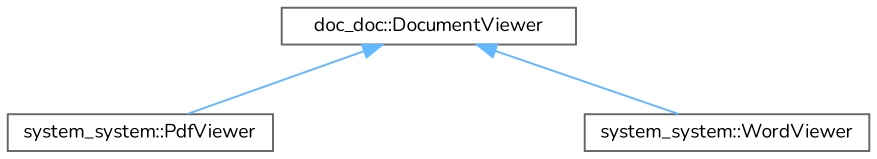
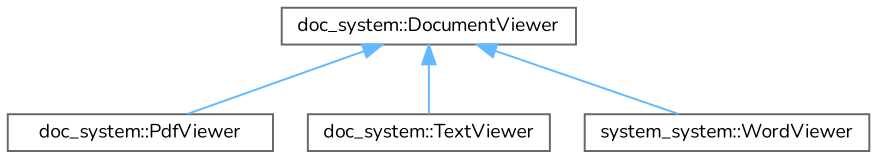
  digraph {
    fontname=Nunito
    rankdir=TB
    node [color=grey40 fillcolor=white fontname=Nunito fontsize=10 shape=box style=filled]
    edge [color=steelblue1 dir=back fontname=Nunito fontsize=10 labelfontname=Helvetica labelfontsize=10 style=solid]
-   n1 [height=0.2 label="doc_doc::DocumentViewer" width=0.4]
-   n2 [height=0.2 label="system_system::PdfViewer" width=0.4]
+   n1 [height=0.2 label="doc_system::DocumentViewer" width=0.4]
+   n2 [height=0.2 label="doc_system::PdfViewer" width=0.4]
+   n3 [height=0.2 label="doc_system::TextViewer" width=0.4]
    n4 [height=0.2 label="system_system::WordViewer" width=0.4]
    n1 -> n2
+   n1 -> n3
    n1 -> n4
  }
